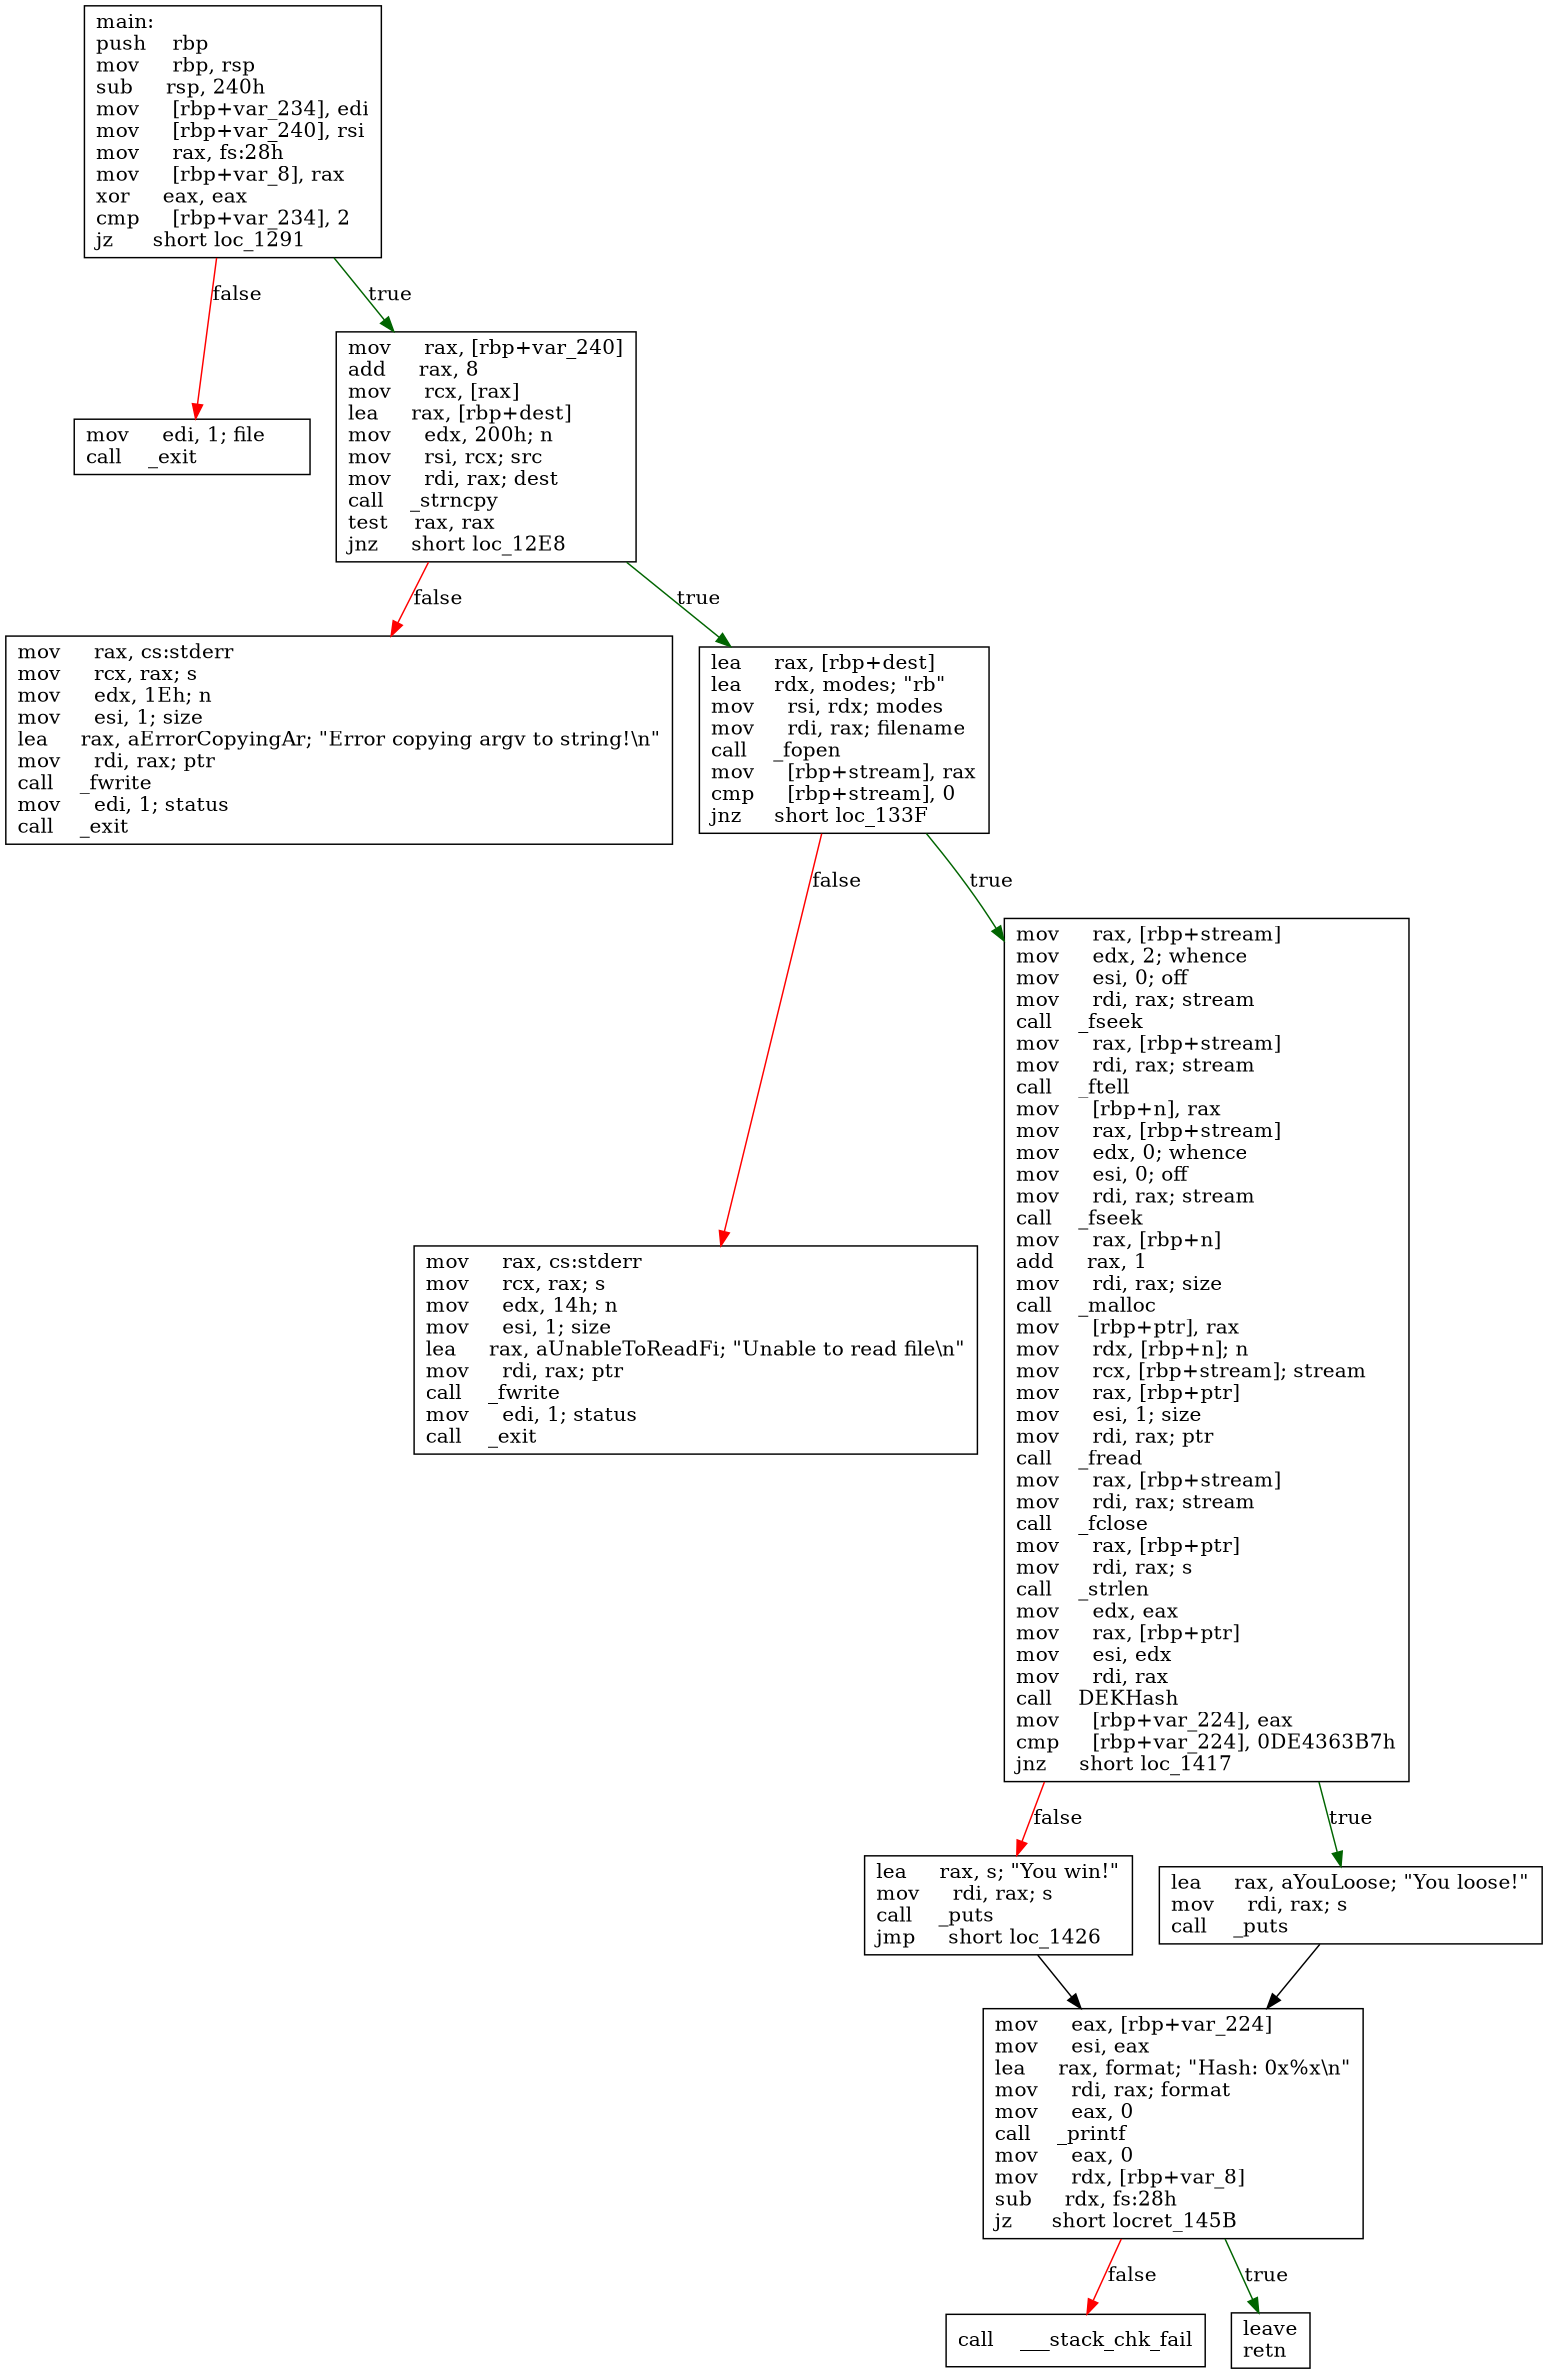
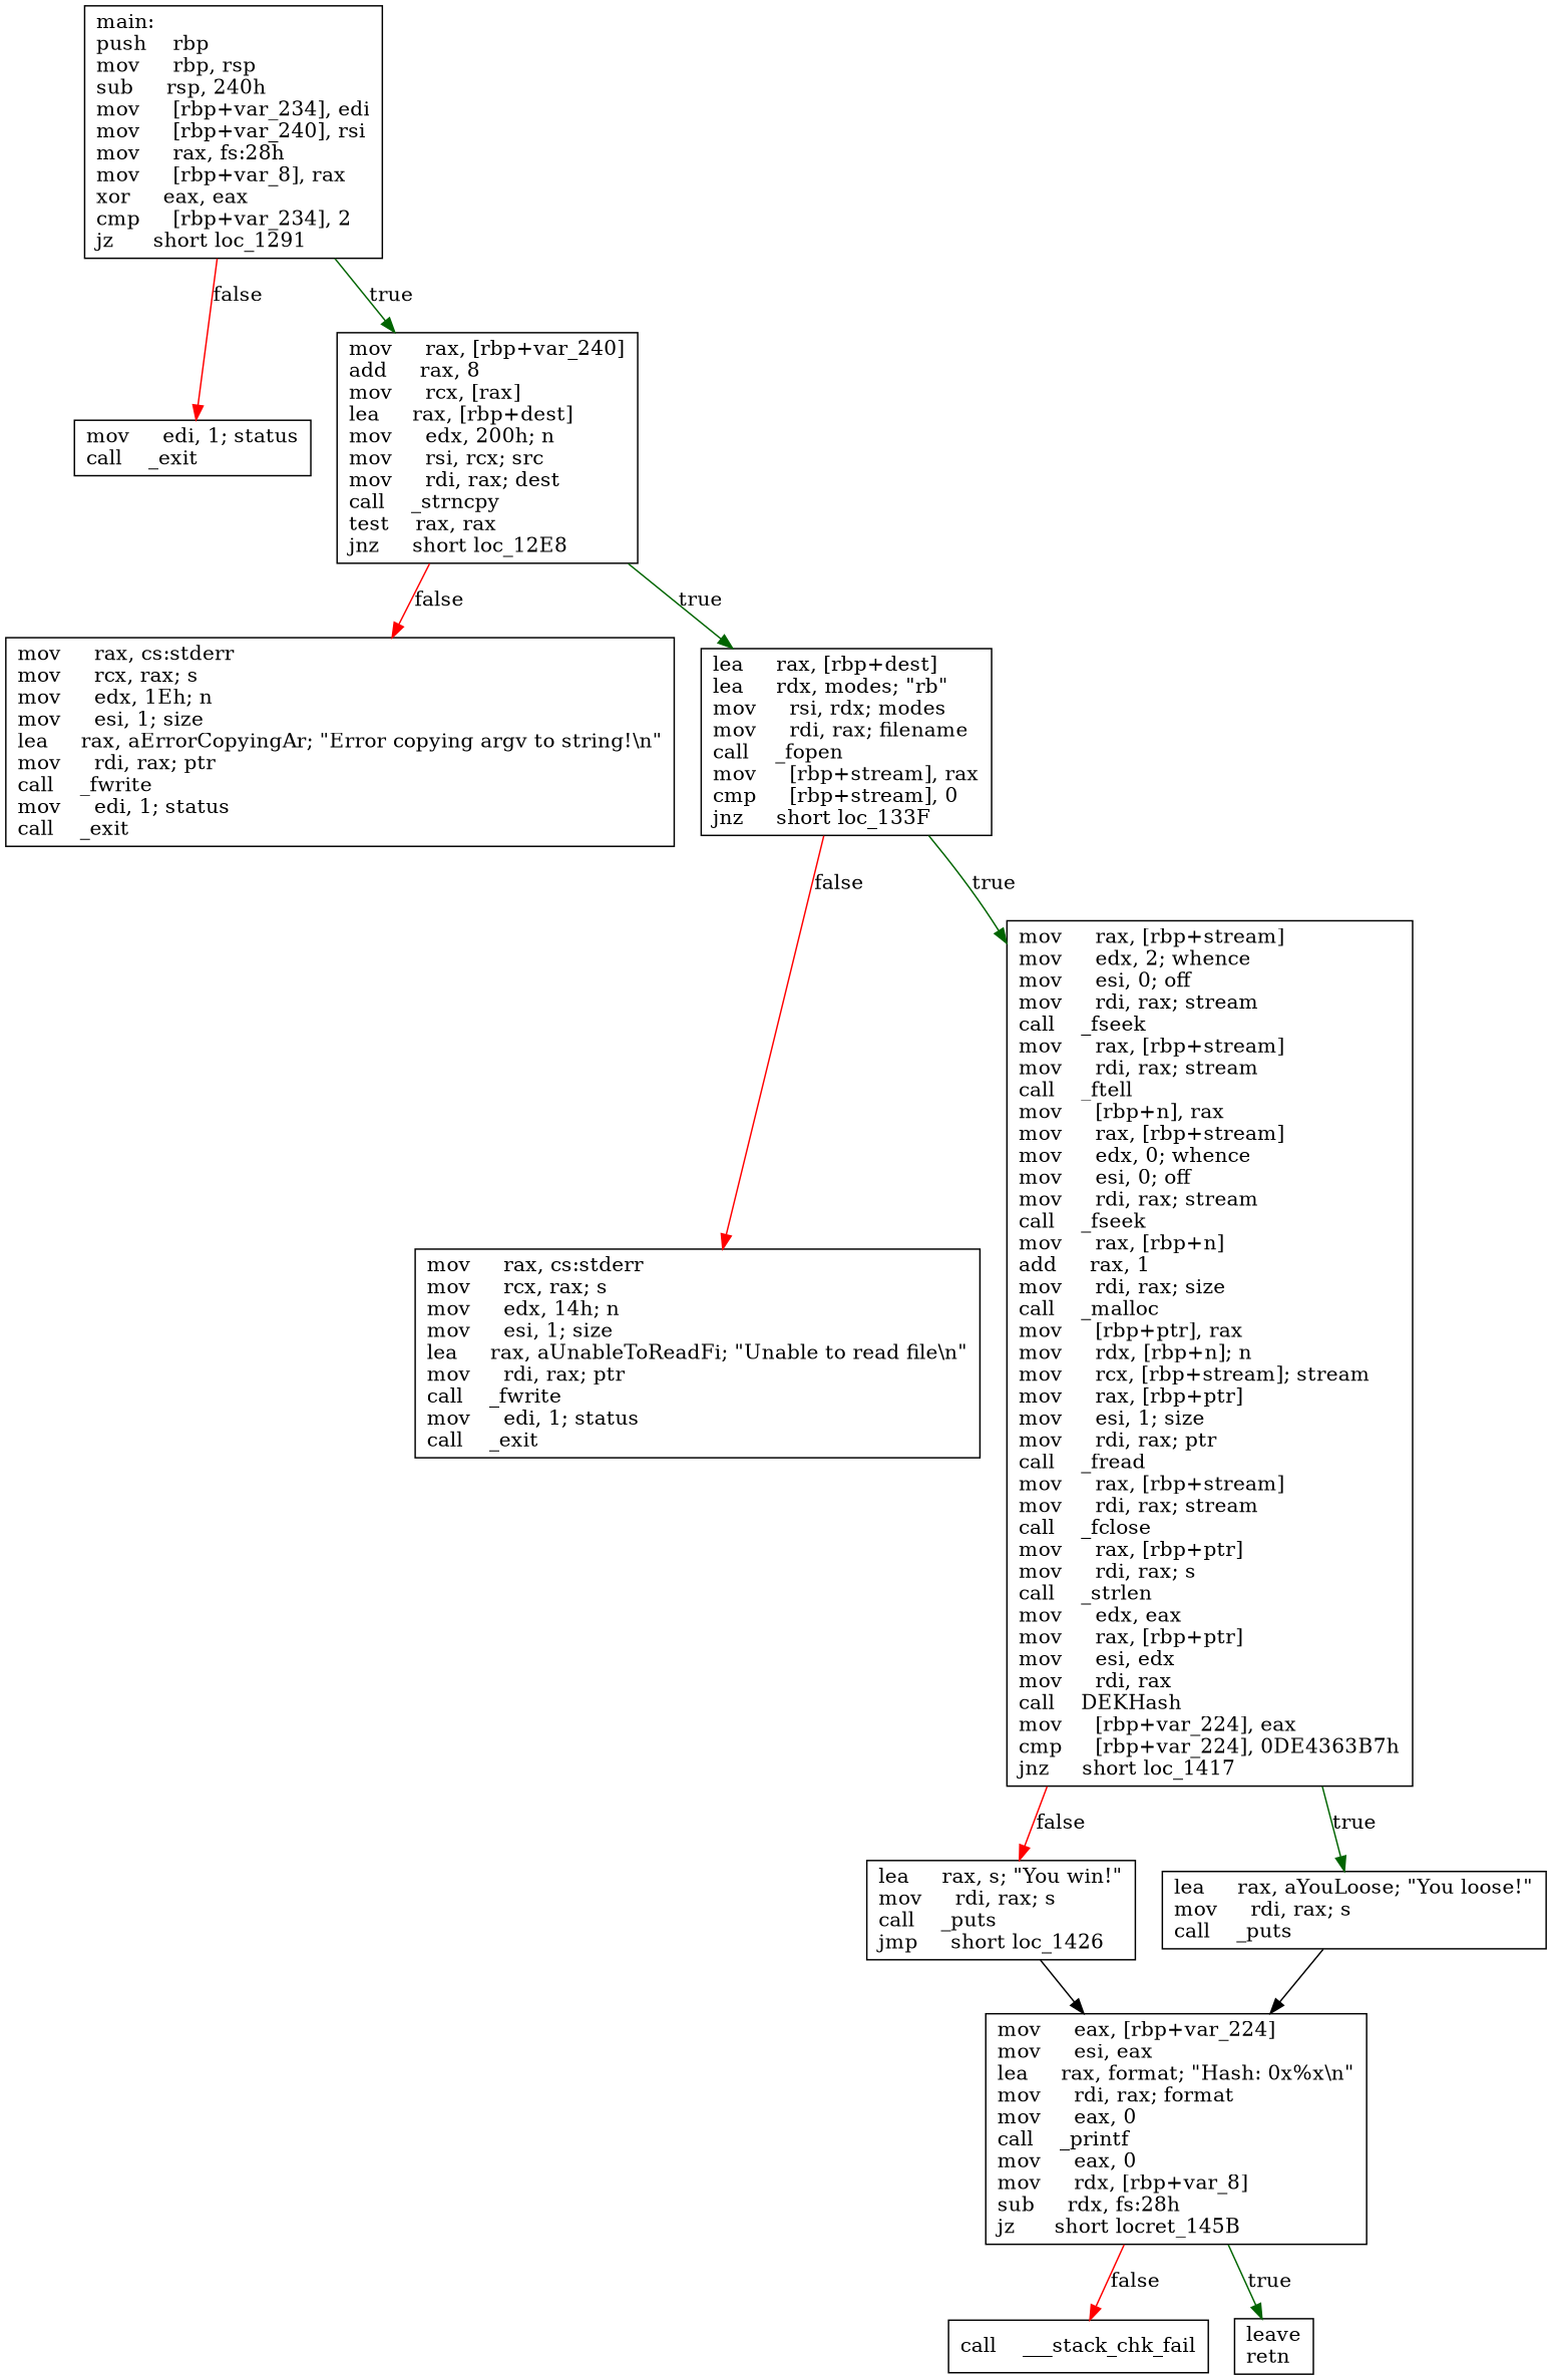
  digraph {
    node [shape=box]
    edge [color=red]
    n1 [label="main:\lpush    rbp\lmov     rbp, rsp\lsub     rsp, 240h\lmov     [rbp+var_234], edi\lmov     [rbp+var_240], rsi\lmov     rax, fs:28h\lmov     [rbp+var_8], rax\lxor     eax, eax\lcmp     [rbp+var_234], 2\ljz      short loc_1291\l"]
-   n2 [label="mov     edi, 1; file\lcall    _exit\l"]
+   n2 [label="mov     edi, 1; status\lcall    _exit\l"]
    n3 [label="mov     rax, [rbp+var_240]\ladd     rax, 8\lmov     rcx, [rax]\llea     rax, [rbp+dest]\lmov     edx, 200h; n\lmov     rsi, rcx; src\lmov     rdi, rax; dest\lcall    _strncpy\ltest    rax, rax\ljnz     short loc_12E8\l"]
    n4 [label="mov     rax, cs:stderr\lmov     rcx, rax; s\lmov     edx, 1Eh; n\lmov     esi, 1; size\llea     rax, aErrorCopyingAr; \"Error copying argv to string!\\n\"\lmov     rdi, rax; ptr\lcall    _fwrite\lmov     edi, 1; status\lcall    _exit\l"]
    n5 [label="lea     rax, [rbp+dest]\llea     rdx, modes; \"rb\"\lmov     rsi, rdx; modes\lmov     rdi, rax; filename\lcall    _fopen\lmov     [rbp+stream], rax\lcmp     [rbp+stream], 0\ljnz     short loc_133F\l"]
    n6 [label="mov     rax, cs:stderr\lmov     rcx, rax; s\lmov     edx, 14h; n\lmov     esi, 1; size\llea     rax, aUnableToReadFi; \"Unable to read file\\n\"\lmov     rdi, rax; ptr\lcall    _fwrite\lmov     edi, 1; status\lcall    _exit\l"]
    n7 [label="mov     rax, [rbp+stream]\lmov     edx, 2; whence\lmov     esi, 0; off\lmov     rdi, rax; stream\lcall    _fseek\lmov     rax, [rbp+stream]\lmov     rdi, rax; stream\lcall    _ftell\lmov     [rbp+n], rax\lmov     rax, [rbp+stream]\lmov     edx, 0; whence\lmov     esi, 0; off\lmov     rdi, rax; stream\lcall    _fseek\lmov     rax, [rbp+n]\ladd     rax, 1\lmov     rdi, rax; size\lcall    _malloc\lmov     [rbp+ptr], rax\lmov     rdx, [rbp+n]; n\lmov     rcx, [rbp+stream]; stream\lmov     rax, [rbp+ptr]\lmov     esi, 1; size\lmov     rdi, rax; ptr\lcall    _fread\lmov     rax, [rbp+stream]\lmov     rdi, rax; stream\lcall    _fclose\lmov     rax, [rbp+ptr]\lmov     rdi, rax; s\lcall    _strlen\lmov     edx, eax\lmov     rax, [rbp+ptr]\lmov     esi, edx\lmov     rdi, rax\lcall    DEKHash\lmov     [rbp+var_224], eax\lcmp     [rbp+var_224], 0DE4363B7h\ljnz     short loc_1417\l"]
    n8 [label="lea     rax, s; \"You win!\"\lmov     rdi, rax; s\lcall    _puts\ljmp     short loc_1426\l"]
    n9 [label="lea     rax, aYouLoose; \"You loose!\"\lmov     rdi, rax; s\lcall    _puts\l"]
    n10 [label="mov     eax, [rbp+var_224]\lmov     esi, eax\llea     rax, format; \"Hash: 0x%x\\n\"\lmov     rdi, rax; format\lmov     eax, 0\lcall    _printf\lmov     eax, 0\lmov     rdx, [rbp+var_8]\lsub     rdx, fs:28h\ljz      short locret_145B\l"]
    n11 [label="call    ___stack_chk_fail\l"]
    n12 [label="leave\lretn\l"]
    n1 -> n2 [label=false]
    n1 -> n3 [color=darkgreen label=true]
    n3 -> n4 [label=false]
    n3 -> n5 [color=darkgreen label=true]
    n5 -> n6 [label=false]
    n5 -> n7 [color=darkgreen label=true]
    n7 -> n8 [label=false]
    n7 -> n9 [color=darkgreen label=true]
    n8 -> n10 [color=""]
    n9 -> n10 [color=""]
    n10 -> n11 [label=false]
    n10 -> n12 [color=darkgreen label=true]
  }
